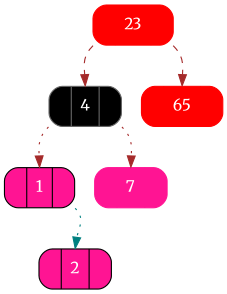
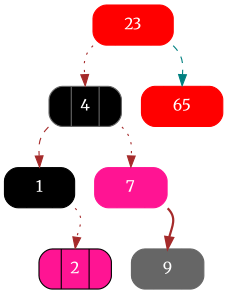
  digraph {
    fontname=Merriweather
    node [color=red fontcolor=white fontname=Merriweather shape=Mrecord style=filled]
    edge [color=brown fontname=Merriweather headport=f1 style=dotted tailport="f2:se"]
    n1 [label="<f0> | <f1> 23 | <f2> "]
    n2 [color=gray40 fillcolor=black label="<f0> | <f1> 4 | <f2> "]
    n3 [label="<f0> | <f1> 65 | <f2> "]
-   n4 [color=black label="<f0> | <f1> 1 | <f2> " fillcolor=deeppink]
+   n4 [color=black label="<f0> | <f1> 1 | <f2> "]
    n5 [color=deeppink label="<f0> | <f1> 7 | <f2> "]
    n6 [color=black fillcolor=deeppink label="<f0> | <f1> 2 | <f2> "]
-   n1 -> n2 [style=dashed tailport="f0:sw"]
-   n1 -> n3 [style=dashed]
-   n2 -> n4 [tailport="f0:sw"]
+   n7 [color=gray40 label="<f0> | <f1> 9 | <f2> "]
+   n1 -> n2 [tailport="f0:sw"]
+   n1 -> n3 [color=teal style=dashed]
+   n2 -> n4 [style=dashed tailport="f0:sw"]
    n2 -> n5
-   n4 -> n6 [color=teal]
+   n4 -> n6
+   n5 -> n7 [style=bold]
  }
